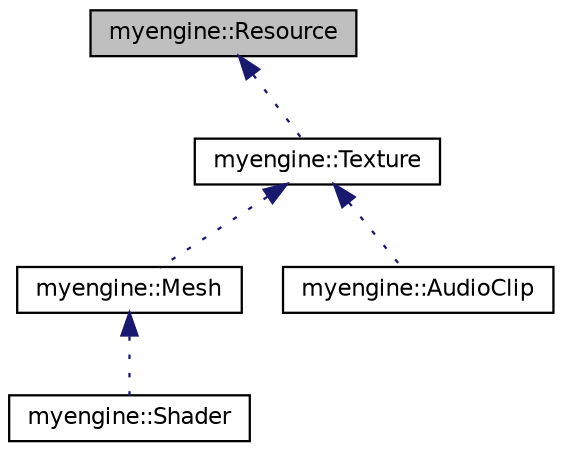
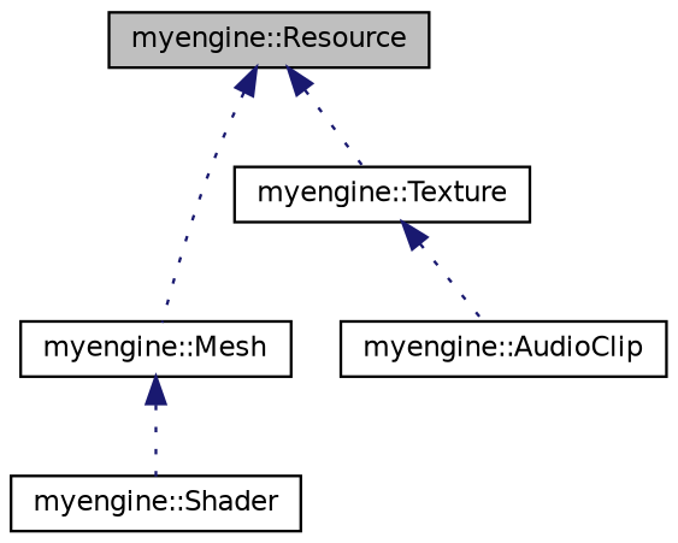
  digraph {
    node [color=black fillcolor=white fontname=Helvetica fontsize=10 shape=record style=filled]
    edge [color=midnightblue dir=back fontname=Helvetica fontsize=10 labelfontname=Helvetica labelfontsize=10 style=dotted]
    n1 [fillcolor=grey75 fontcolor=black height=0.2 label="myengine::Resource" width=0.4]
    n2 [height=0.2 label="myengine::Mesh" width=0.4]
    n3 [height=0.2 label="myengine::Texture" width=0.4]
    n4 [height=0.2 label="myengine::AudioClip" width=0.4]
    n5 [height=0.2 label="myengine::Shader" width=0.4]
-   n3 -> n2
+   n1 -> n2
    n1 -> n3
    n2 -> n5
    n3 -> n4
  }
